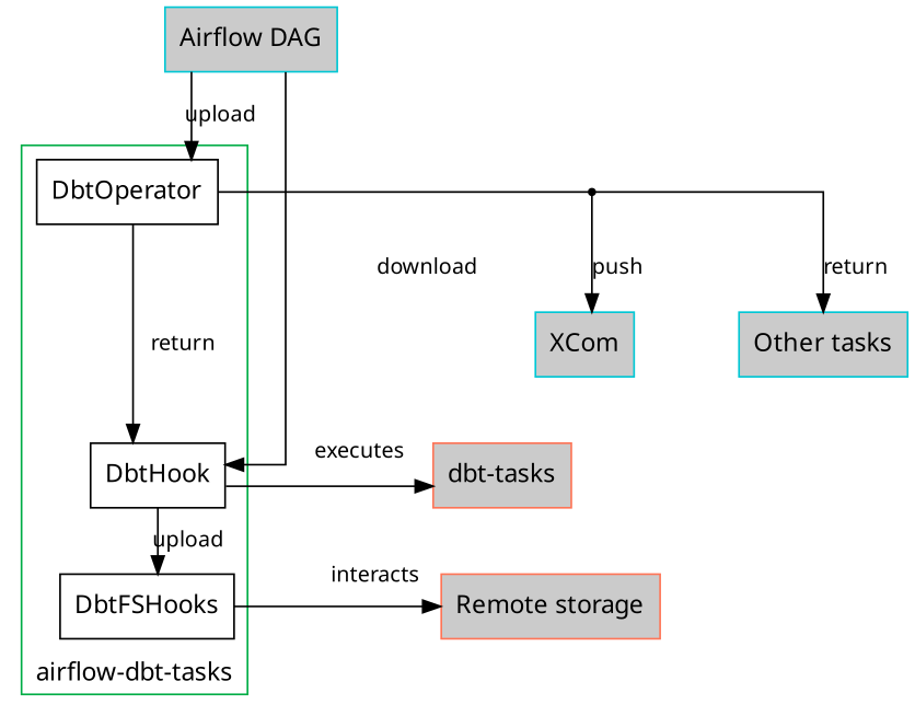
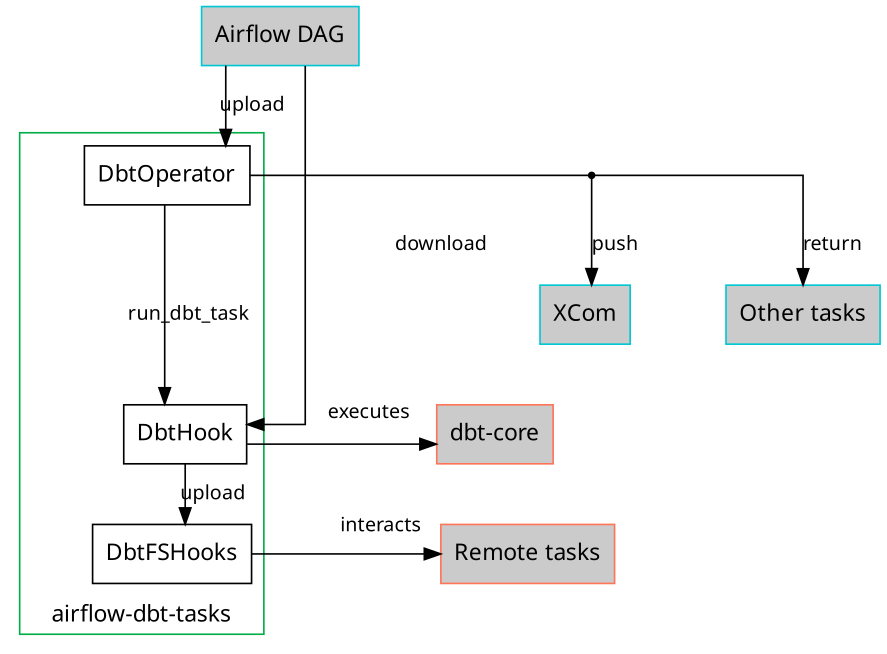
  digraph {
    fontname=Hack
    newrank=true
    nodesep=0.8
    rankdir=TB
    splines=ortho
    node [fontname=Hack shape=box fillcolor="#CBCBCB" style=filled]
    edge [fontname=Hack fontsize=12.0 labelfontsize=12.0]
    DbtHook [fillcolor="" style=""]
-   "dbt-core" [color="#FF7557" label="dbt-tasks"]
+   "dbt-core" [color="#FF7557"]
    DbtOperator [fillcolor="" style=""]
    split [shape=point fillcolor="" style=""]
    DbtFSHooks [fillcolor="" style=""]
-   "Remote storage" [color="#FF7557"]
+   "Remote storage" [color="#FF7557" label="Remote tasks"]
    XCom [color="#00C7D4"]
    "Other tasks" [color="#00C7D4"]
    "Airflow DAG" [color="#00C7D4"]
    subgraph sub_1 {
      rank=same
      DbtHook
      "dbt-core"
    }
    subgraph sub_2 {
      rank=same
      DbtOperator
      split
    }
    subgraph sub_3 {
      rank=same
      DbtFSHooks
      "Remote storage"
    }
    subgraph cluster_4 {
      color="#00AD46"
      label="airflow-dbt-tasks"
      labelloc=b
      DbtHook
      DbtOperator
      DbtFSHooks
    }
    DbtHook -> "dbt-core" [headlabel=executes labeldistance=4.5]
    DbtHook -> DbtFSHooks [label=upload labelfloat=true]
-   DbtOperator -> DbtHook [label=return]
+   DbtOperator -> DbtHook [label=run_dbt_task]
    DbtOperator -> split [arrowhead=none]
    split -> XCom [label=push labelfloat=true]
    split -> "Other tasks" [label=return]
    DbtFSHooks -> "Remote storage" [headlabel=interacts labeldistance=4.0]
    XCom -> DbtHook [arrowhead=none style=invis]
    "Airflow DAG" -> DbtHook [label=download]
    "Airflow DAG" -> DbtOperator [label=upload]
  }
